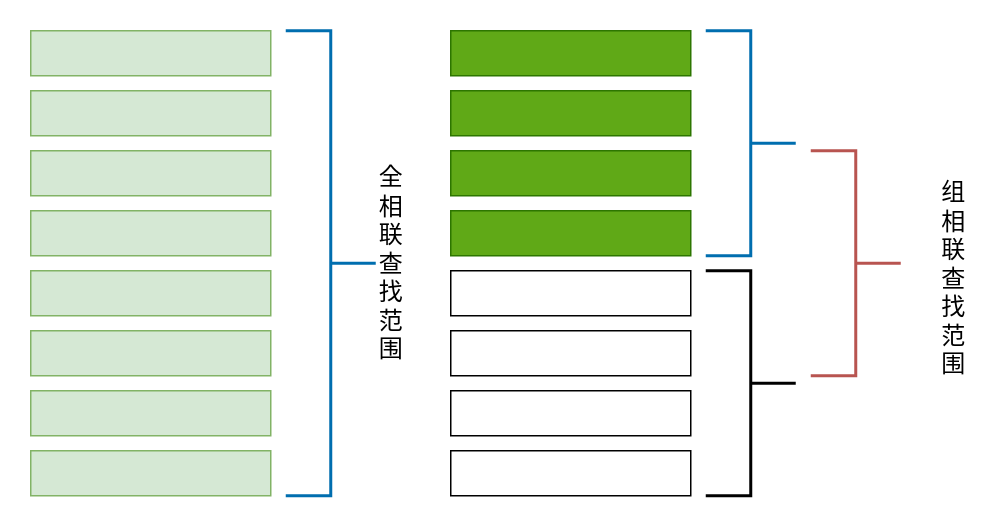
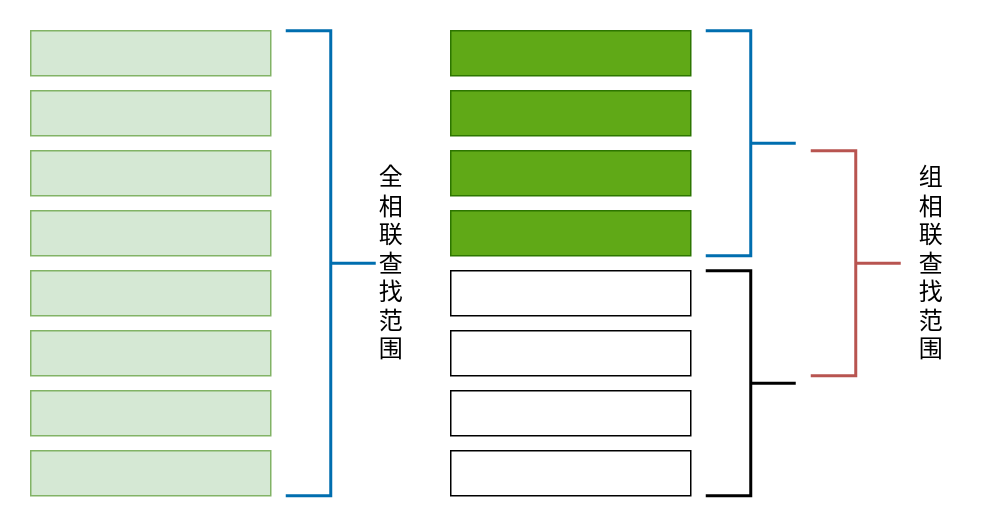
  <mxCell id="0" />
  <mxCell id="1" parent="0" />
  <mxCell id="2" value="" style="strokeWidth=2;html=1;shape=mxgraph.flowchart.annotation_2;align=left;labelPosition=right;pointerEvents=1;rotation=-180;fillColor=#1ba1e2;fontColor=#ffffff;strokeColor=#006EAF;" parent="1" vertex="1"><mxGeometry x="190" y="20" width="60" height="310" as="geometry" /></mxCell>
  <mxCell id="3" value="" style="strokeWidth=2;html=1;shape=mxgraph.flowchart.annotation_2;align=left;labelPosition=right;pointerEvents=1;rotation=-180;fillColor=#1ba1e2;fontColor=#ffffff;strokeColor=#006EAF;" parent="1" vertex="1"><mxGeometry x="470" y="20" width="60" height="150" as="geometry" /></mxCell>
  <mxCell id="4" value="" style="strokeWidth=2;html=1;shape=mxgraph.flowchart.annotation_2;align=left;labelPosition=right;pointerEvents=1;rotation=-180;" parent="1" vertex="1"><mxGeometry x="470" y="180" width="60" height="150" as="geometry" /></mxCell>
  <mxCell id="5" value="&lt;font style=&quot;font-size: 16px;&quot;&gt;全&lt;/font&gt;&lt;div&gt;&lt;font style=&quot;font-size: 16px;&quot;&gt;相&lt;/font&gt;&lt;/div&gt;&lt;div&gt;&lt;font style=&quot;font-size: 16px;&quot;&gt;联&lt;/font&gt;&lt;div&gt;&lt;font style=&quot;font-size: 16px;&quot;&gt;查&lt;/font&gt;&lt;/div&gt;&lt;div&gt;&lt;font style=&quot;font-size: 16px;&quot;&gt;找&lt;/font&gt;&lt;/div&gt;&lt;div&gt;&lt;font style=&quot;font-size: 16px;&quot;&gt;范&lt;/font&gt;&lt;/div&gt;&lt;div&gt;&lt;font style=&quot;font-size: 16px;&quot;&gt;围&lt;/font&gt;&lt;/div&gt;&lt;/div&gt;" style="text;html=1;align=center;verticalAlign=middle;resizable=0;points=[];autosize=1;strokeColor=none;fillColor=none;" parent="1" vertex="1"><mxGeometry x="240" y="100" width="40" height="150" as="geometry" /></mxCell>
- <mxCell id="6" value="&lt;span style=&quot;background-color: transparent; color: light-dark(rgb(0, 0, 0), rgb(255, 255, 255)); font-size: 16px;&quot;&gt;组&lt;/span&gt;&lt;div&gt;&lt;span style=&quot;background-color: transparent; color: light-dark(rgb(0, 0, 0), rgb(255, 255, 255)); font-size: 16px;&quot;&gt;相&lt;/span&gt;&lt;/div&gt;&lt;div&gt;&lt;span style=&quot;background-color: transparent; color: light-dark(rgb(0, 0, 0), rgb(255, 255, 255)); font-size: 16px;&quot;&gt;联&lt;/span&gt;&lt;/div&gt;&lt;div&gt;&lt;span style=&quot;background-color: transparent; color: light-dark(rgb(0, 0, 0), rgb(255, 255, 255)); font-size: 16px;&quot;&gt;查&lt;/span&gt;&lt;div&gt;&lt;div&gt;&lt;font style=&quot;font-size: 16px;&quot;&gt;找&lt;/font&gt;&lt;/div&gt;&lt;div&gt;&lt;font style=&quot;font-size: 16px;&quot;&gt;范&lt;/font&gt;&lt;/div&gt;&lt;div&gt;&lt;font style=&quot;font-size: 16px;&quot;&gt;围&lt;/font&gt;&lt;/div&gt;&lt;/div&gt;&lt;/div&gt;" style="text;html=1;align=center;verticalAlign=middle;resizable=0;points=[];autosize=1;strokeColor=none;fillColor=none;" parent="1" vertex="1"><mxGeometry x="615" y="110" width="40" height="150" as="geometry" /></mxCell>
+ <mxCell id="6" value="&lt;span style=&quot;background-color: transparent; color: light-dark(rgb(0, 0, 0), rgb(255, 255, 255)); font-size: 16px;&quot;&gt;组&lt;/span&gt;&lt;div&gt;&lt;span style=&quot;background-color: transparent; color: light-dark(rgb(0, 0, 0), rgb(255, 255, 255)); font-size: 16px;&quot;&gt;相&lt;/span&gt;&lt;/div&gt;&lt;div&gt;&lt;span style=&quot;background-color: transparent; color: light-dark(rgb(0, 0, 0), rgb(255, 255, 255)); font-size: 16px;&quot;&gt;联&lt;/span&gt;&lt;/div&gt;&lt;div&gt;&lt;span style=&quot;background-color: transparent; color: light-dark(rgb(0, 0, 0), rgb(255, 255, 255)); font-size: 16px;&quot;&gt;查&lt;/span&gt;&lt;div&gt;&lt;div&gt;&lt;font style=&quot;font-size: 16px;&quot;&gt;找&lt;/font&gt;&lt;/div&gt;&lt;div&gt;&lt;font style=&quot;font-size: 16px;&quot;&gt;范&lt;/font&gt;&lt;/div&gt;&lt;div&gt;&lt;font style=&quot;font-size: 16px;&quot;&gt;围&lt;/font&gt;&lt;/div&gt;&lt;/div&gt;&lt;/div&gt;" style="text;html=1;align=center;verticalAlign=middle;resizable=0;points=[];autosize=1;strokeColor=none;fillColor=none;" parent="1" vertex="1"><mxGeometry x="600" y="100" width="40" height="150" as="geometry" /></mxCell>
  <mxCell id="7" value="" style="group" parent="1" vertex="1" connectable="0"><mxGeometry x="20" y="20" width="160" height="310" as="geometry" /></mxCell>
  <mxCell id="8" value="" style="rounded=0;whiteSpace=wrap;html=1;fillColor=#d5e8d4;strokeColor=#82b366;" parent="7" vertex="1"><mxGeometry width="160" height="30" as="geometry" /></mxCell>
  <mxCell id="9" value="" style="rounded=0;whiteSpace=wrap;html=1;fillColor=#d5e8d4;strokeColor=#82b366;" parent="7" vertex="1"><mxGeometry y="40" width="160" height="30" as="geometry" /></mxCell>
  <mxCell id="10" value="" style="rounded=0;whiteSpace=wrap;html=1;fillColor=#d5e8d4;strokeColor=#82b366;" parent="7" vertex="1"><mxGeometry y="80" width="160" height="30" as="geometry" /></mxCell>
  <mxCell id="11" value="" style="rounded=0;whiteSpace=wrap;html=1;fillColor=#d5e8d4;strokeColor=#82b366;" parent="7" vertex="1"><mxGeometry y="120" width="160" height="30" as="geometry" /></mxCell>
  <mxCell id="12" value="" style="rounded=0;whiteSpace=wrap;html=1;fillColor=#d5e8d4;strokeColor=#82b366;" parent="7" vertex="1"><mxGeometry y="160" width="160" height="30" as="geometry" /></mxCell>
  <mxCell id="13" value="" style="rounded=0;whiteSpace=wrap;html=1;fillColor=#d5e8d4;strokeColor=#82b366;" parent="7" vertex="1"><mxGeometry y="200" width="160" height="30" as="geometry" /></mxCell>
  <mxCell id="14" value="" style="rounded=0;whiteSpace=wrap;html=1;fillColor=#d5e8d4;strokeColor=#82b366;" parent="7" vertex="1"><mxGeometry y="240" width="160" height="30" as="geometry" /></mxCell>
  <mxCell id="15" value="" style="rounded=0;whiteSpace=wrap;html=1;fillColor=#d5e8d4;strokeColor=#82b366;" parent="7" vertex="1"><mxGeometry y="280" width="160" height="30" as="geometry" /></mxCell>
  <mxCell id="16" value="" style="group" parent="1" vertex="1" connectable="0"><mxGeometry x="300" y="20" width="160" height="150" as="geometry" /></mxCell>
  <mxCell id="17" value="" style="rounded=0;whiteSpace=wrap;html=1;fillColor=#60a917;fontColor=#ffffff;strokeColor=#2D7600;" parent="16" vertex="1"><mxGeometry width="160" height="30" as="geometry" /></mxCell>
  <mxCell id="18" value="" style="rounded=0;whiteSpace=wrap;html=1;fillColor=#60a917;fontColor=#ffffff;strokeColor=#2D7600;" parent="16" vertex="1"><mxGeometry y="40" width="160" height="30" as="geometry" /></mxCell>
  <mxCell id="19" value="" style="rounded=0;whiteSpace=wrap;html=1;fillColor=#60a917;fontColor=#ffffff;strokeColor=#2D7600;" parent="16" vertex="1"><mxGeometry y="80" width="160" height="30" as="geometry" /></mxCell>
  <mxCell id="20" value="" style="rounded=0;whiteSpace=wrap;html=1;fillColor=#60a917;fontColor=#ffffff;strokeColor=#2D7600;" parent="16" vertex="1"><mxGeometry y="120" width="160" height="30" as="geometry" /></mxCell>
  <mxCell id="21" value="" style="group" parent="1" vertex="1" connectable="0"><mxGeometry x="300" y="180" width="160" height="150" as="geometry" /></mxCell>
  <mxCell id="22" value="" style="rounded=0;whiteSpace=wrap;html=1;" parent="21" vertex="1"><mxGeometry width="160" height="30" as="geometry" /></mxCell>
  <mxCell id="23" value="" style="rounded=0;whiteSpace=wrap;html=1;" parent="21" vertex="1"><mxGeometry y="40" width="160" height="30" as="geometry" /></mxCell>
  <mxCell id="24" value="" style="rounded=0;whiteSpace=wrap;html=1;" parent="21" vertex="1"><mxGeometry y="80" width="160" height="30" as="geometry" /></mxCell>
  <mxCell id="25" value="" style="rounded=0;whiteSpace=wrap;html=1;" parent="21" vertex="1"><mxGeometry y="120" width="160" height="30" as="geometry" /></mxCell>
  <mxCell id="26" value="" style="strokeWidth=2;html=1;shape=mxgraph.flowchart.annotation_2;align=left;labelPosition=right;pointerEvents=1;rotation=-180;fillColor=#f8cecc;strokeColor=#b85450;" vertex="1" parent="1"><mxGeometry x="540" y="100" width="60" height="150" as="geometry" /></mxCell>
